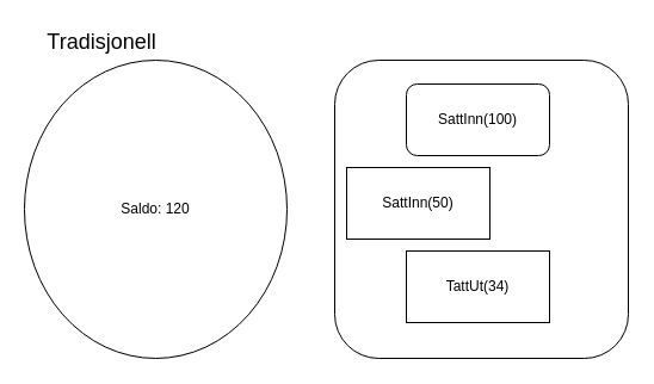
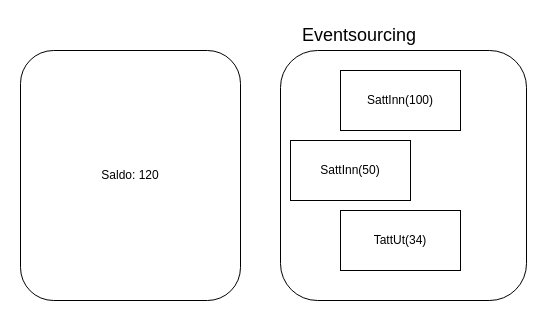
  <mxCell id="0" />
  <mxCell id="1" parent="0" />
  <mxCell id="2" value="" style="group" vertex="1" connectable="0" parent="1"><mxGeometry x="20" y="20" width="220" height="280" as="geometry" /></mxCell>
- <mxCell id="3" value="Saldo: 120" style="ellipse;whiteSpace=wrap;html=1;" vertex="1" parent="2"><mxGeometry y="30" width="220" height="250" as="geometry" /></mxCell>
- <mxCell id="4" value="&lt;font style=&quot;font-size: 18px;&quot;&gt;Tradisjonell&lt;/font&gt;" style="text;html=1;strokeColor=none;fillColor=none;align=center;verticalAlign=middle;whiteSpace=wrap;rounded=0;" vertex="1" parent="2"><mxGeometry width="130" height="30" as="geometry" /></mxCell>
+ <mxCell id="3" value="Saldo: 120" style="rounded=1;whiteSpace=wrap;html=1;" vertex="1" parent="2"><mxGeometry y="30" width="220" height="250" as="geometry" /></mxCell>
  <mxCell id="5" value="" style="group" vertex="1" connectable="0" parent="1"><mxGeometry x="280" y="20" width="246" height="280" as="geometry" /></mxCell>
  <mxCell id="6" value="" style="rounded=1;whiteSpace=wrap;html=1;" vertex="1" parent="5"><mxGeometry y="30" width="246" height="250" as="geometry" /></mxCell>
- <mxCell id="7" value="SattInn(100)" style="whiteSpace=wrap;html=1;rounded=1;" vertex="1" parent="5"><mxGeometry x="60" y="50" width="120" height="60" as="geometry" /></mxCell>
+ <mxCell id="7" value="SattInn(100)" style="rounded=0;whiteSpace=wrap;html=1;" vertex="1" parent="5"><mxGeometry x="60" y="50" width="120" height="60" as="geometry" /></mxCell>
  <mxCell id="8" value="SattInn(50)" style="rounded=0;whiteSpace=wrap;html=1;" vertex="1" parent="5"><mxGeometry x="10" y="120" width="120" height="60" as="geometry" /></mxCell>
  <mxCell id="9" value="TattUt(34)" style="rounded=0;whiteSpace=wrap;html=1;" vertex="1" parent="5"><mxGeometry x="60" y="190" width="120" height="60" as="geometry" /></mxCell>
+ <mxCell id="10" value="&lt;font style=&quot;font-size: 18px;&quot;&gt;Eventsourcing&lt;/font&gt;" style="text;html=1;strokeColor=none;fillColor=none;align=center;verticalAlign=middle;whiteSpace=wrap;rounded=0;" vertex="1" parent="5"><mxGeometry x="14" width="130" height="30" as="geometry" /></mxCell>
